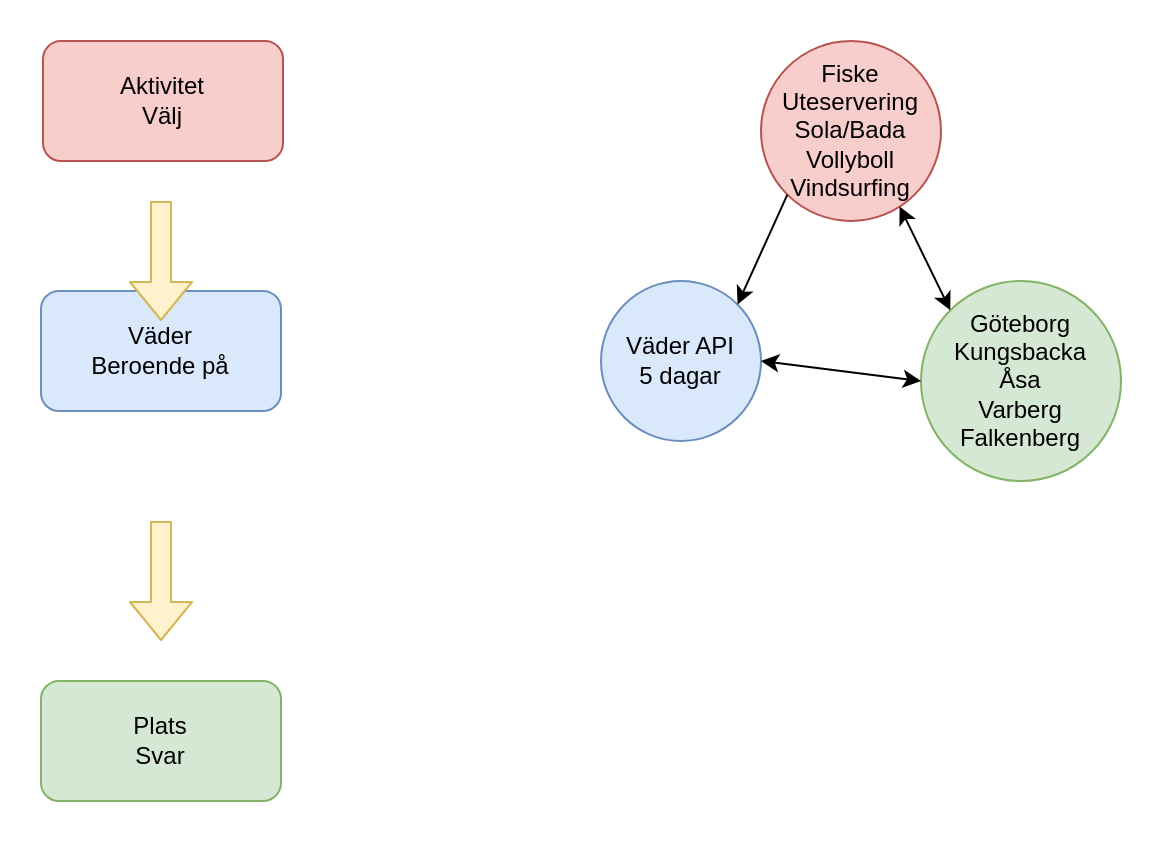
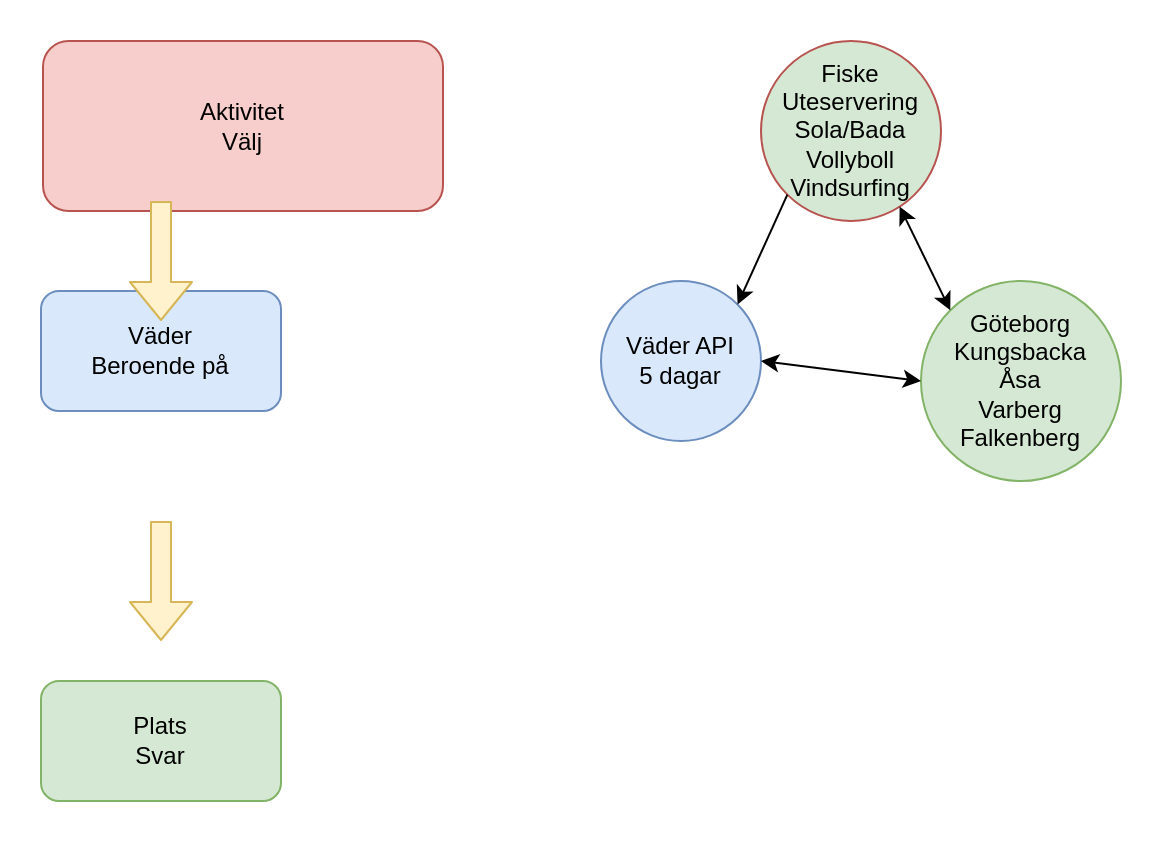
  <mxCell id="0" />
  <mxCell id="1" parent="0" />
  <mxCell id="2" value="Väder&lt;br&gt;Beroende på&lt;br&gt;" style="rounded=1;whiteSpace=wrap;html=1;fillColor=#dae8fc;strokeColor=#6c8ebf;" vertex="1" parent="1"><mxGeometry x="20" y="145" width="120" height="60" as="geometry" /></mxCell>
- <mxCell id="3" value="Aktivitet&lt;br&gt;Välj&lt;br&gt;" style="rounded=1;whiteSpace=wrap;html=1;fillColor=#f8cecc;strokeColor=#b85450;" vertex="1" parent="1"><mxGeometry x="21" y="20" width="120" height="60" as="geometry" /></mxCell>
+ <mxCell id="3" value="Aktivitet&lt;br&gt;Välj&lt;br&gt;" style="rounded=1;whiteSpace=wrap;html=1;fillColor=#f8cecc;strokeColor=#b85450;" vertex="1" parent="1"><mxGeometry x="21" y="20" width="200" height="85" as="geometry" /></mxCell>
  <mxCell id="4" value="Plats&lt;br&gt;Svar&lt;br&gt;" style="rounded=1;whiteSpace=wrap;html=1;fillColor=#d5e8d4;strokeColor=#82b366;" vertex="1" parent="1"><mxGeometry x="20" y="340" width="120" height="60" as="geometry" /></mxCell>
  <mxCell id="5" value="Väder API&lt;br&gt;5 dagar&lt;br&gt;" style="ellipse;whiteSpace=wrap;html=1;aspect=fixed;fillColor=#dae8fc;strokeColor=#6c8ebf;" vertex="1" parent="1"><mxGeometry x="300" y="140" width="80" height="80" as="geometry" /></mxCell>
- <mxCell id="6" value="Fiske&lt;br&gt;Uteservering&lt;br&gt;Sola/Bada&lt;br&gt;Vollyboll&lt;br&gt;Vindsurfing&lt;br&gt;" style="ellipse;whiteSpace=wrap;html=1;aspect=fixed;fillColor=#f8cecc;strokeColor=#b85450;" vertex="1" parent="1"><mxGeometry x="380" y="20" width="90" height="90" as="geometry" /></mxCell>
+ <mxCell id="6" value="Fiske&lt;br&gt;Uteservering&lt;br&gt;Sola/Bada&lt;br&gt;Vollyboll&lt;br&gt;Vindsurfing&lt;br&gt;" style="ellipse;whiteSpace=wrap;html=1;aspect=fixed;fillColor=#d5e8d4;strokeColor=#b85450;" vertex="1" parent="1"><mxGeometry x="380" y="20" width="90" height="90" as="geometry" /></mxCell>
  <mxCell id="7" value="Göteborg&lt;br&gt;Kungsbacka&lt;br&gt;Åsa&lt;br&gt;Varberg&lt;br&gt;Falkenberg&lt;br&gt;" style="ellipse;whiteSpace=wrap;html=1;aspect=fixed;fillColor=#d5e8d4;strokeColor=#82b366;" vertex="1" parent="1"><mxGeometry x="460" y="140" width="100" height="100" as="geometry" /></mxCell>
  <mxCell id="8" value="" style="shape=flexArrow;endArrow=classic;html=1;fillColor=#fff2cc;strokeColor=#d6b656;" edge="1" parent="1"><mxGeometry width="50" height="50" relative="1" as="geometry"><mxPoint x="80" y="100" as="sourcePoint" /><mxPoint x="80" y="160" as="targetPoint" /></mxGeometry></mxCell>
  <mxCell id="9" value="" style="shape=flexArrow;endArrow=classic;html=1;fillColor=#fff2cc;strokeColor=#d6b656;" edge="1" parent="1"><mxGeometry width="50" height="50" relative="1" as="geometry"><mxPoint x="80" y="260" as="sourcePoint" /><mxPoint x="80" y="320" as="targetPoint" /></mxGeometry></mxCell>
  <mxCell id="10" value="" style="endArrow=none;startArrow=classic;html=1;entryX=0;entryY=1;entryDx=0;entryDy=0;exitX=1;exitY=0;exitDx=0;exitDy=0;" edge="1" parent="1" source="5" target="6"><mxGeometry width="50" height="50" relative="1" as="geometry"><mxPoint x="20" y="470" as="sourcePoint" /><mxPoint x="70" y="420" as="targetPoint" /></mxGeometry></mxCell>
  <mxCell id="11" value="" style="endArrow=classic;startArrow=classic;html=1;entryX=0.77;entryY=0.919;entryDx=0;entryDy=0;entryPerimeter=0;exitX=0;exitY=0;exitDx=0;exitDy=0;" edge="1" parent="1" source="7" target="6"><mxGeometry width="50" height="50" relative="1" as="geometry"><mxPoint x="20" y="470" as="sourcePoint" /><mxPoint x="70" y="420" as="targetPoint" /></mxGeometry></mxCell>
  <mxCell id="12" value="" style="endArrow=classic;startArrow=classic;html=1;entryX=0;entryY=0.5;entryDx=0;entryDy=0;exitX=1;exitY=0.5;exitDx=0;exitDy=0;" edge="1" parent="1" source="5" target="7"><mxGeometry width="50" height="50" relative="1" as="geometry"><mxPoint x="20" y="470" as="sourcePoint" /><mxPoint x="70" y="420" as="targetPoint" /></mxGeometry></mxCell>
